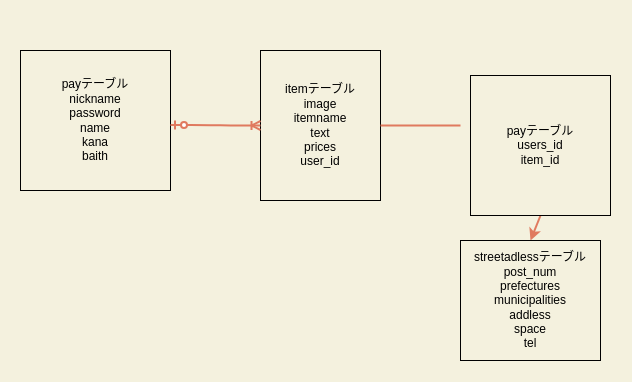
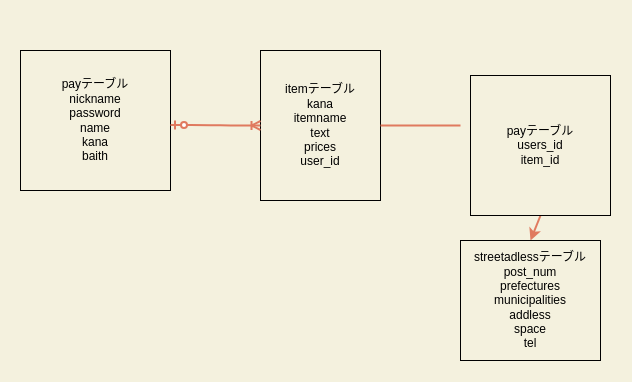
  <mxCell id="0" />
  <mxCell id="1" parent="0" />
  <mxCell id="2" style="edgeStyle=orthogonalEdgeStyle;rounded=1;sketch=0;orthogonalLoop=1;jettySize=auto;html=1;exitX=0.5;exitY=1;exitDx=0;exitDy=0;entryX=0;entryY=0;entryDx=0;entryDy=0;fillColor=#F2CC8F;fontColor=#393C56;strokeColor=none;" edge="1" parent="1"><mxGeometry relative="1" as="geometry"><mxPoint x="120" y="170" as="sourcePoint" /><mxPoint x="220" y="290" as="targetPoint" /></mxGeometry></mxCell>
  <mxCell id="3" style="edgeStyle=none;rounded=1;sketch=0;orthogonalLoop=1;jettySize=auto;html=1;exitX=0.5;exitY=0;exitDx=0;exitDy=0;strokeColor=#E07A5F;strokeWidth=2;fillColor=#F2CC8F;fontColor=#000000;" edge="1" parent="1"><mxGeometry relative="1" as="geometry"><mxPoint x="110" y="20" as="sourcePoint" /><mxPoint x="110" y="20" as="targetPoint" /></mxGeometry></mxCell>
  <mxCell id="4" value="payテーブル&lt;br&gt;nickname&lt;br&gt;password&lt;br&gt;name&lt;br&gt;kana&lt;br&gt;baith" style="rounded=0;whiteSpace=wrap;html=1;sketch=0;strokeColor=#000000;fillColor=none;fontColor=#000000;" vertex="1" parent="1"><mxGeometry x="20" y="50" width="150" height="140" as="geometry" /></mxCell>
- <mxCell id="5" value="itemテーブル&lt;br&gt;image&lt;br&gt;itemname&lt;br&gt;text&lt;br&gt;prices&lt;br&gt;user_id&lt;br&gt;" style="rounded=0;whiteSpace=wrap;html=1;sketch=0;strokeColor=#000000;fillColor=none;fontColor=#000000;" vertex="1" parent="1"><mxGeometry x="260" y="50" width="120" height="150" as="geometry" /></mxCell>
+ <mxCell id="5" value="itemテーブル&lt;br&gt;kana&lt;br&gt;itemname&lt;br&gt;text&lt;br&gt;prices&lt;br&gt;user_id&lt;br&gt;" style="rounded=0;whiteSpace=wrap;html=1;sketch=0;strokeColor=#000000;fillColor=none;fontColor=#000000;" vertex="1" parent="1"><mxGeometry x="260" y="50" width="120" height="150" as="geometry" /></mxCell>
  <mxCell id="6" style="edgeStyle=none;rounded=1;sketch=0;orthogonalLoop=1;jettySize=auto;html=1;exitX=0.5;exitY=1;exitDx=0;exitDy=0;entryX=0.5;entryY=0;entryDx=0;entryDy=0;strokeColor=#E07A5F;strokeWidth=2;fillColor=#F2CC8F;fontColor=#000000;" edge="1" parent="1" source="7" target="9"><mxGeometry relative="1" as="geometry" /></mxCell>
  <mxCell id="7" value="payテーブル&lt;br&gt;users_id&lt;br&gt;item_id" style="whiteSpace=wrap;html=1;aspect=fixed;rounded=0;sketch=0;strokeColor=#000000;fillColor=none;fontColor=#000000;" vertex="1" parent="1"><mxGeometry x="470" y="75" width="140" height="140" as="geometry" /></mxCell>
  <mxCell id="8" style="edgeStyle=none;rounded=1;sketch=0;orthogonalLoop=1;jettySize=auto;html=1;exitX=0.5;exitY=1;exitDx=0;exitDy=0;strokeColor=#E07A5F;strokeWidth=2;fillColor=#F2CC8F;fontColor=#000000;" edge="1" parent="1" source="7" target="7"><mxGeometry relative="1" as="geometry" /></mxCell>
  <mxCell id="9" value="streetadlessテーブル&lt;br&gt;post_num&lt;br&gt;prefectures&lt;br&gt;municipalities&lt;br&gt;addless&lt;br&gt;space&lt;br&gt;tel" style="rounded=0;whiteSpace=wrap;html=1;sketch=0;strokeColor=#000000;fillColor=none;fontColor=#000000;" vertex="1" parent="1"><mxGeometry x="460" y="240" width="140" height="120" as="geometry" /></mxCell>
  <mxCell id="10" value="" style="edgeStyle=entityRelationEdgeStyle;fontSize=12;html=1;endArrow=ERoneToMany;startArrow=ERzeroToOne;strokeColor=#E07A5F;strokeWidth=2;fillColor=#F2CC8F;" edge="1" parent="1"><mxGeometry width="100" height="100" relative="1" as="geometry"><mxPoint x="170" y="124.5" as="sourcePoint" /><mxPoint x="260" y="125" as="targetPoint" /></mxGeometry></mxCell>
  <mxCell id="11" value="" style="line;strokeWidth=2;html=1;rounded=0;sketch=0;fillColor=none;fontColor=#000000;strokeColor=#E07A5F;" vertex="1" parent="1"><mxGeometry x="380" y="120" width="80" height="10" as="geometry" /></mxCell>
